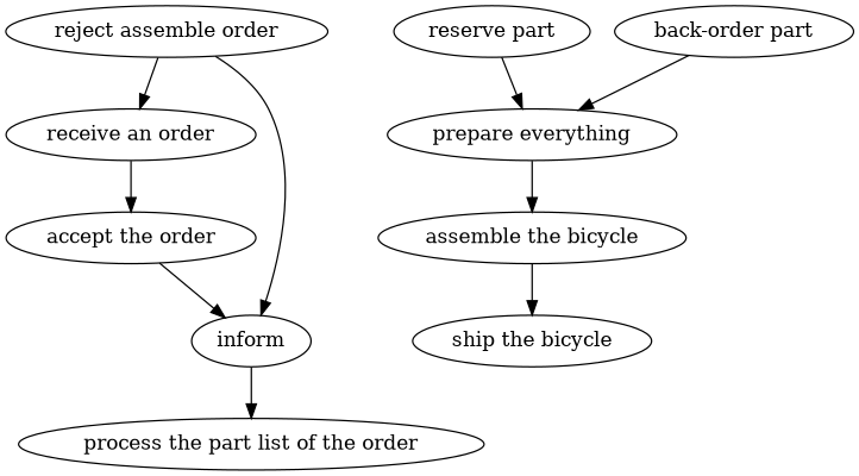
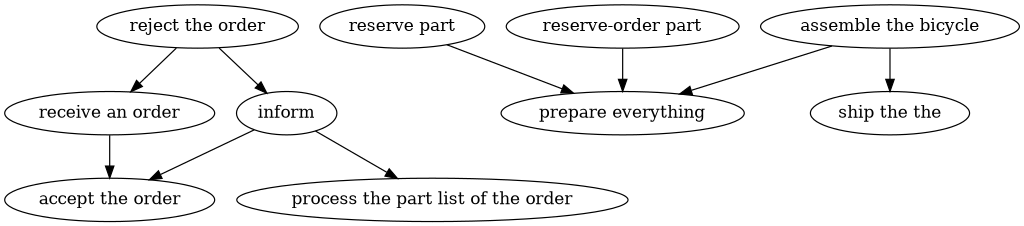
  strict digraph {
    edge [attrs="{'type': 'flow', 'label': 'flow'}"]
    "receive an order" [attrs="{'type': 'Activity', 'label': 'receive an order'}"]
    "accept the order" [attrs="{'type': 'Activity', 'label': 'accept the order'}"]
-   "reject the order" [attrs="{'type': 'Activity', 'label': 'reject the order'}" label="reject assemble order"]
+   "reject the order" [attrs="{'type': 'Activity', 'label': 'reject the order'}"]
    inform [attrs="{'type': 'Activity', 'label': 'inform'}"]
    "process the part list of the order" [attrs="{'type': 'Activity', 'label': 'process the part list of the order'}"]
    "reserve part" [attrs="{'type': 'Activity', 'label': 'reserve part'}"]
    "prepare everything" [attrs="{'type': 'Activity', 'label': 'prepare everything'}"]
-   "back-order part" [attrs="{'type': 'Activity', 'label': 'back-order part'}"]
+   "back-order part" [attrs="{'type': 'Activity', 'label': 'back-order part'}" label="reserve-order part"]
    "assemble the bicycle" [attrs="{'type': 'Activity', 'label': 'assemble the bicycle'}"]
-   "ship the bicycle" [attrs="{'type': 'Activity', 'label': 'ship the bicycle'}"]
+   "ship the bicycle" [attrs="{'type': 'Activity', 'label': 'ship the bicycle'}" label="ship the the"]
    "receive an order" -> "accept the order"
-   "accept the order" -> inform
+   inform -> "accept the order"
    "reject the order" -> "receive an order"
    "reject the order" -> inform
    inform -> "process the part list of the order"
    "reserve part" -> "prepare everything"
-   "prepare everything" -> "assemble the bicycle"
+   "assemble the bicycle" -> "prepare everything"
    "back-order part" -> "prepare everything"
    "assemble the bicycle" -> "ship the bicycle"
  }
